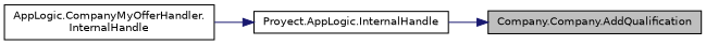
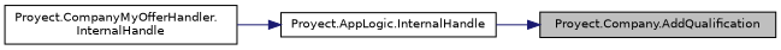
  digraph {
    rankdir=RL
    node [color=black fillcolor=white fontname=Helvetica fontsize=10 shape=record style=filled]
    edge [color=midnightblue dir=back fontname=Helvetica fontsize=10 labelfontname=Helvetica labelfontsize=10 style=solid]
-   n1 [fillcolor=grey75 fontcolor=black height=0.2 label="Company.Company.AddQualification" width=0.4]
+   n1 [fillcolor=grey75 fontcolor=black height=0.2 label="Proyect.Company.AddQualification" width=0.4]
    n2 [height=0.2 label="Proyect.AppLogic.InternalHandle" width=0.4]
-   n3 [height=0.2 label="AppLogic.CompanyMyOfferHandler.\lInternalHandle" width=0.4]
+   n3 [height=0.2 label="Proyect.CompanyMyOfferHandler.\lInternalHandle" width=0.4]
    n1 -> n2
    n2 -> n3
  }
